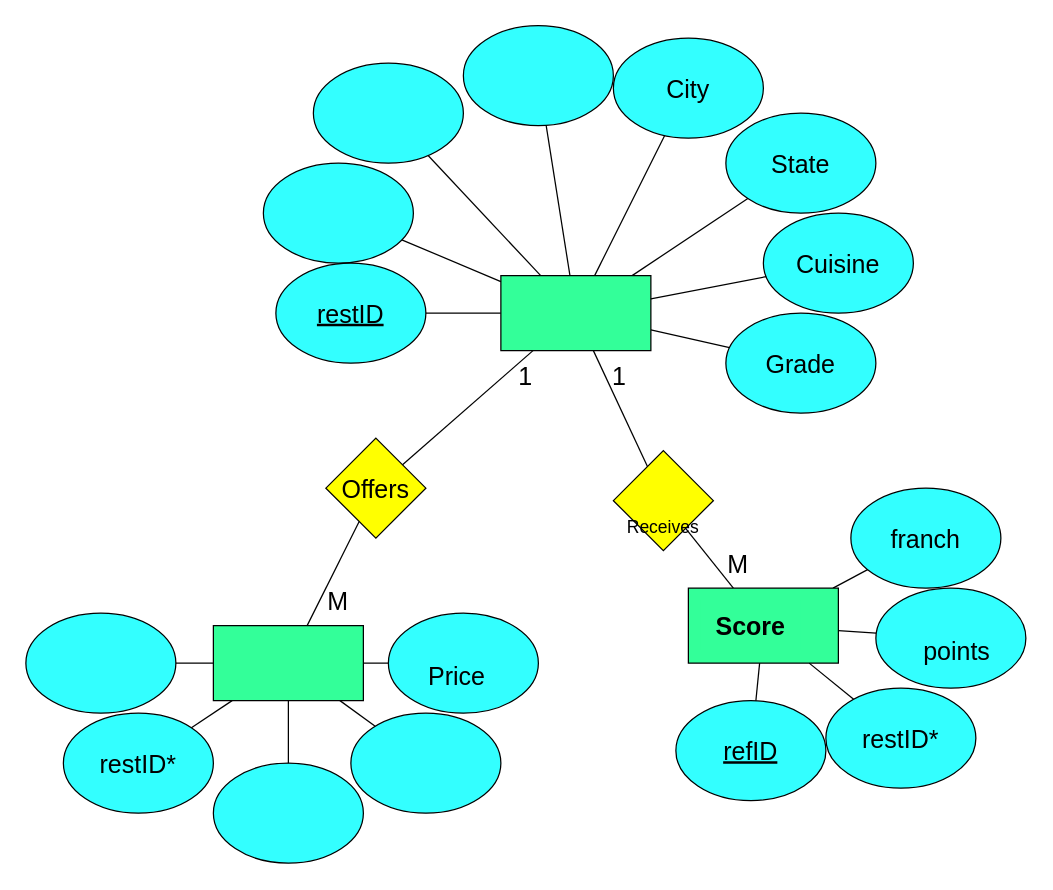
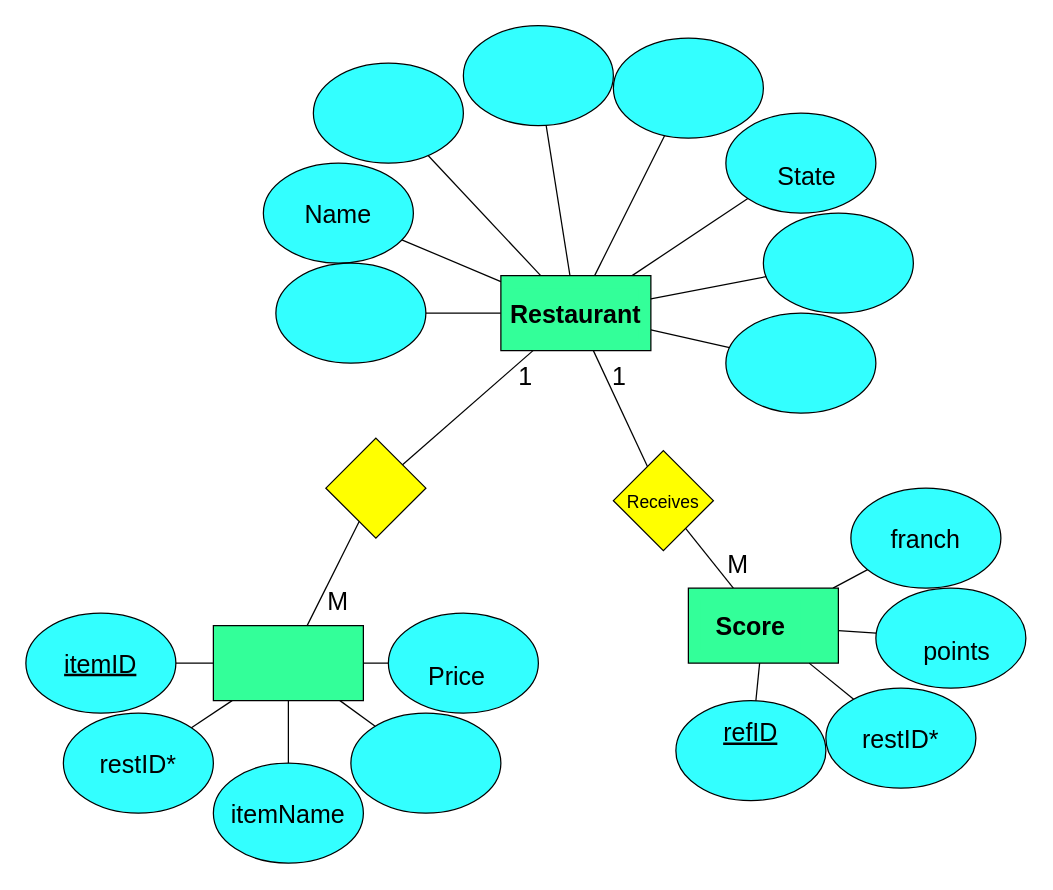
  <mxCell id="0" />
  <mxCell id="1" parent="0" />
  <mxCell id="2" value="" style="group" parent="1" vertex="1" connectable="0"><mxGeometry x="210" y="130" width="120" height="80" as="geometry" /></mxCell>
  <mxCell id="3" value="" style="ellipse;whiteSpace=wrap;html=1;fontSize=20;fillColor=#33FFFF;" parent="2" vertex="1"><mxGeometry width="120" height="80" as="geometry" /></mxCell>
+ <mxCell id="4" value="Name" style="text;html=1;strokeColor=none;fillColor=none;align=center;verticalAlign=middle;whiteSpace=wrap;rounded=0;fontSize=20;" parent="2" vertex="1"><mxGeometry x="10" y="20" width="100" height="40" as="geometry" /></mxCell>
  <mxCell id="5" value="" style="group" parent="1" vertex="1" connectable="0"><mxGeometry x="220" y="210" width="120" height="80" as="geometry" /></mxCell>
  <mxCell id="6" value="" style="ellipse;whiteSpace=wrap;html=1;fontSize=20;fillColor=#33FFFF;" parent="5" vertex="1"><mxGeometry width="120" height="80" as="geometry" /></mxCell>
- <mxCell id="7" value="&lt;u&gt;restID&lt;/u&gt;" style="text;html=1;strokeColor=none;fillColor=none;align=center;verticalAlign=middle;whiteSpace=wrap;rounded=0;fontSize=20;" parent="5" vertex="1"><mxGeometry x="10" y="20" width="100" height="40" as="geometry" /></mxCell>
  <mxCell id="8" value="" style="group" parent="1" vertex="1" connectable="0"><mxGeometry x="250" y="50" width="120" height="80" as="geometry" /></mxCell>
  <mxCell id="9" value="" style="ellipse;whiteSpace=wrap;html=1;fontSize=20;fillColor=#33FFFF;" parent="8" vertex="1"><mxGeometry width="120" height="80" as="geometry" /></mxCell>
  <mxCell id="10" value="" style="group" parent="1" vertex="1" connectable="0"><mxGeometry x="370" y="20" width="120" height="80" as="geometry" /></mxCell>
  <mxCell id="11" value="" style="ellipse;whiteSpace=wrap;html=1;fontSize=20;fillColor=#33FFFF;" parent="10" vertex="1"><mxGeometry width="120" height="80" as="geometry" /></mxCell>
  <mxCell id="12" value="" style="group" parent="1" vertex="1" connectable="0"><mxGeometry x="490" y="30" width="120" height="80" as="geometry" /></mxCell>
  <mxCell id="13" value="" style="ellipse;whiteSpace=wrap;html=1;fontSize=20;fillColor=#33FFFF;" parent="12" vertex="1"><mxGeometry width="120" height="80" as="geometry" /></mxCell>
- <mxCell id="14" value="City" style="text;html=1;strokeColor=none;fillColor=none;align=center;verticalAlign=middle;whiteSpace=wrap;rounded=0;fontSize=20;" parent="12" vertex="1"><mxGeometry x="10" y="20" width="100" height="40" as="geometry" /></mxCell>
  <mxCell id="15" value="" style="group" parent="1" vertex="1" connectable="0"><mxGeometry x="580" y="90" width="120" height="80" as="geometry" /></mxCell>
  <mxCell id="16" value="" style="ellipse;whiteSpace=wrap;html=1;fontSize=20;fillColor=#33FFFF;" parent="15" vertex="1"><mxGeometry width="120" height="80" as="geometry" /></mxCell>
- <mxCell id="17" value="State" style="text;html=1;strokeColor=none;fillColor=none;align=center;verticalAlign=middle;whiteSpace=wrap;rounded=0;fontSize=20;" parent="15" vertex="1"><mxGeometry x="10" y="20" width="100" height="40" as="geometry" /></mxCell>
+ <mxCell id="17" value="State" style="text;html=1;strokeColor=none;fillColor=none;align=center;verticalAlign=middle;whiteSpace=wrap;rounded=0;fontSize=20;" parent="15" vertex="1"><mxGeometry x="15" y="30" width="100" height="40" as="geometry" /></mxCell>
  <mxCell id="18" value="" style="group" parent="1" vertex="1" connectable="0"><mxGeometry x="580" y="250" width="120" height="80" as="geometry" /></mxCell>
  <mxCell id="19" value="" style="ellipse;whiteSpace=wrap;html=1;fontSize=20;fillColor=#33FFFF;" parent="18" vertex="1"><mxGeometry width="120" height="80" as="geometry" /></mxCell>
- <mxCell id="20" value="Grade" style="text;html=1;strokeColor=none;fillColor=none;align=center;verticalAlign=middle;whiteSpace=wrap;rounded=0;fontSize=20;" parent="18" vertex="1"><mxGeometry x="10" y="20" width="100" height="40" as="geometry" /></mxCell>
  <mxCell id="21" value="" style="endArrow=none;html=1;rounded=0;fontSize=20;" parent="1" source="73" target="6" edge="1"><mxGeometry width="50" height="50" relative="1" as="geometry"><mxPoint x="450" y="210" as="sourcePoint" /><mxPoint x="325" y="135" as="targetPoint" /></mxGeometry></mxCell>
  <mxCell id="22" value="" style="endArrow=none;html=1;rounded=0;fontSize=20;" parent="1" source="73" target="9" edge="1"><mxGeometry width="50" height="50" relative="1" as="geometry"><mxPoint x="455" y="230" as="sourcePoint" /><mxPoint x="438.974" y="197.947" as="targetPoint" /></mxGeometry></mxCell>
  <mxCell id="23" value="" style="endArrow=none;html=1;rounded=0;fontSize=20;" parent="1" source="11" target="73" edge="1"><mxGeometry width="50" height="50" relative="1" as="geometry"><mxPoint x="489.983" y="230" as="sourcePoint" /><mxPoint x="525.593" y="176.541" as="targetPoint" /></mxGeometry></mxCell>
  <mxCell id="24" value="" style="endArrow=none;html=1;rounded=0;fontSize=20;" parent="1" source="13" target="73" edge="1"><mxGeometry width="50" height="50" relative="1" as="geometry"><mxPoint x="575.605" y="226.881" as="sourcePoint" /><mxPoint x="530" y="241.25" as="targetPoint" /></mxGeometry></mxCell>
  <mxCell id="25" value="" style="endArrow=none;html=1;rounded=0;fontSize=20;" parent="1" source="73" target="16" edge="1"><mxGeometry width="50" height="50" relative="1" as="geometry"><mxPoint x="573.773" y="286.04" as="sourcePoint" /><mxPoint x="530" y="275" as="targetPoint" /></mxGeometry></mxCell>
  <mxCell id="26" value="" style="endArrow=none;html=1;rounded=0;fontSize=20;" parent="1" source="19" target="73" edge="1"><mxGeometry width="50" height="50" relative="1" as="geometry"><mxPoint x="494.548" y="290" as="sourcePoint" /><mxPoint x="531.274" y="334.882" as="targetPoint" /></mxGeometry></mxCell>
  <mxCell id="27" value="" style="group" parent="1" vertex="1" connectable="0"><mxGeometry x="260" y="350" width="80" height="80" as="geometry" /></mxCell>
  <mxCell id="28" value="" style="rhombus;whiteSpace=wrap;html=1;fontSize=20;fillColor=#FFFF00;" parent="27" vertex="1"><mxGeometry width="80" height="80" as="geometry" /></mxCell>
- <mxCell id="29" value="Offers" style="text;html=1;strokeColor=none;fillColor=none;align=center;verticalAlign=middle;whiteSpace=wrap;rounded=0;fontSize=20;" parent="27" vertex="1"><mxGeometry x="10" y="25" width="60" height="30" as="geometry" /></mxCell>
  <mxCell id="30" value="" style="endArrow=none;html=1;rounded=0;fontSize=20;" parent="1" source="73" target="28" edge="1"><mxGeometry width="50" height="50" relative="1" as="geometry"><mxPoint x="510" y="440" as="sourcePoint" /><mxPoint x="560" y="390" as="targetPoint" /></mxGeometry></mxCell>
  <mxCell id="31" value="" style="endArrow=none;html=1;rounded=0;fontSize=20;" parent="1" source="79" target="28" edge="1"><mxGeometry width="50" height="50" relative="1" as="geometry"><mxPoint x="230" y="450" as="sourcePoint" /><mxPoint x="260" y="400" as="targetPoint" /></mxGeometry></mxCell>
  <mxCell id="32" value="1" style="text;html=1;strokeColor=none;fillColor=none;align=center;verticalAlign=middle;whiteSpace=wrap;rounded=0;fontSize=20;" parent="1" vertex="1"><mxGeometry x="410" y="290" width="20" height="20" as="geometry" /></mxCell>
  <mxCell id="33" value="M" style="text;html=1;strokeColor=none;fillColor=none;align=center;verticalAlign=middle;whiteSpace=wrap;rounded=0;fontSize=20;" parent="1" vertex="1"><mxGeometry x="260" y="470" width="20" height="20" as="geometry" /></mxCell>
  <mxCell id="34" value="" style="group" parent="1" vertex="1" connectable="0"><mxGeometry x="20" y="490" width="120" height="80" as="geometry" /></mxCell>
  <mxCell id="35" value="" style="ellipse;whiteSpace=wrap;html=1;fontSize=20;fillColor=#33FFFF;" parent="34" vertex="1"><mxGeometry width="120" height="80" as="geometry" /></mxCell>
+ <mxCell id="36" value="&lt;u&gt;itemID&lt;/u&gt;" style="text;html=1;strokeColor=none;fillColor=none;align=center;verticalAlign=middle;whiteSpace=wrap;rounded=0;fontSize=20;" parent="34" vertex="1"><mxGeometry x="10" y="20" width="100" height="40" as="geometry" /></mxCell>
  <mxCell id="37" value="" style="group" parent="1" vertex="1" connectable="0"><mxGeometry x="170" y="610" width="120" height="80" as="geometry" /></mxCell>
  <mxCell id="38" value="" style="ellipse;whiteSpace=wrap;html=1;fontSize=20;fillColor=#33FFFF;" parent="37" vertex="1"><mxGeometry width="120" height="80" as="geometry" /></mxCell>
+ <mxCell id="39" value="itemName" style="text;html=1;strokeColor=none;fillColor=none;align=center;verticalAlign=middle;whiteSpace=wrap;rounded=0;fontSize=20;" parent="37" vertex="1"><mxGeometry x="10" y="20" width="100" height="40" as="geometry" /></mxCell>
  <mxCell id="40" value="" style="group" parent="1" vertex="1" connectable="0"><mxGeometry x="50" y="570" width="120" height="80" as="geometry" /></mxCell>
  <mxCell id="41" value="" style="ellipse;whiteSpace=wrap;html=1;fontSize=20;fillColor=#33FFFF;" parent="40" vertex="1"><mxGeometry width="120" height="80" as="geometry" /></mxCell>
  <mxCell id="42" value="restID*" style="text;html=1;strokeColor=none;fillColor=none;align=center;verticalAlign=middle;whiteSpace=wrap;rounded=0;fontSize=20;" parent="40" vertex="1"><mxGeometry x="10" y="20" width="100" height="40" as="geometry" /></mxCell>
  <mxCell id="43" value="" style="group" parent="1" vertex="1" connectable="0"><mxGeometry x="280" y="570" width="120" height="80" as="geometry" /></mxCell>
  <mxCell id="44" value="" style="ellipse;whiteSpace=wrap;html=1;fontSize=20;fillColor=#33FFFF;" parent="43" vertex="1"><mxGeometry width="120" height="80" as="geometry" /></mxCell>
  <mxCell id="45" value="" style="group" parent="1" vertex="1" connectable="0"><mxGeometry x="310" y="490" width="120" height="80" as="geometry" /></mxCell>
  <mxCell id="46" value="" style="ellipse;whiteSpace=wrap;html=1;fontSize=20;fillColor=#33FFFF;" parent="45" vertex="1"><mxGeometry width="120" height="80" as="geometry" /></mxCell>
  <mxCell id="47" value="Price" style="text;html=1;strokeColor=none;fillColor=none;align=center;verticalAlign=middle;whiteSpace=wrap;rounded=0;fontSize=20;" parent="45" vertex="1"><mxGeometry x="5" y="30" width="100" height="40" as="geometry" /></mxCell>
  <mxCell id="48" value="" style="endArrow=none;html=1;rounded=0;fontSize=20;" parent="1" source="35" target="79" edge="1"><mxGeometry width="50" height="50" relative="1" as="geometry"><mxPoint x="140" y="480" as="sourcePoint" /><mxPoint x="150" y="480" as="targetPoint" /></mxGeometry></mxCell>
  <mxCell id="49" value="" style="endArrow=none;html=1;rounded=0;fontSize=20;" parent="1" source="79" target="41" edge="1"><mxGeometry width="50" height="50" relative="1" as="geometry"><mxPoint x="185" y="560" as="sourcePoint" /><mxPoint x="180" y="540" as="targetPoint" /></mxGeometry></mxCell>
  <mxCell id="50" value="" style="endArrow=none;html=1;rounded=0;fontSize=20;" parent="1" source="79" target="38" edge="1"><mxGeometry width="50" height="50" relative="1" as="geometry"><mxPoint x="230" y="560" as="sourcePoint" /><mxPoint x="162.426" y="591.716" as="targetPoint" /></mxGeometry></mxCell>
  <mxCell id="51" value="" style="endArrow=none;html=1;rounded=0;fontSize=20;" parent="1" source="79" target="44" edge="1"><mxGeometry width="50" height="50" relative="1" as="geometry"><mxPoint x="271.25" y="560" as="sourcePoint" /><mxPoint x="240" y="620" as="targetPoint" /></mxGeometry></mxCell>
  <mxCell id="52" value="" style="endArrow=none;html=1;rounded=0;fontSize=20;" parent="1" source="79" target="46" edge="1"><mxGeometry width="50" height="50" relative="1" as="geometry"><mxPoint x="350" y="470" as="sourcePoint" /><mxPoint x="309.457" y="590.514" as="targetPoint" /></mxGeometry></mxCell>
  <mxCell id="53" value="" style="group" parent="1" vertex="1" connectable="0"><mxGeometry x="540" y="560" width="120" height="80" as="geometry" /></mxCell>
  <mxCell id="54" value="" style="ellipse;whiteSpace=wrap;html=1;fontSize=20;fillColor=#33FFFF;" parent="53" vertex="1"><mxGeometry width="120" height="80" as="geometry" /></mxCell>
- <mxCell id="55" value="&lt;u&gt;refID&lt;/u&gt;" style="text;html=1;strokeColor=none;fillColor=none;align=center;verticalAlign=middle;whiteSpace=wrap;rounded=0;fontSize=20;" parent="53" vertex="1"><mxGeometry x="10" y="20" width="100" height="40" as="geometry" /></mxCell>
+ <mxCell id="55" value="&lt;u&gt;refID&lt;/u&gt;" style="text;html=1;strokeColor=none;fillColor=none;align=center;verticalAlign=middle;whiteSpace=wrap;rounded=0;fontSize=20;" parent="53" vertex="1"><mxGeometry x="10" y="5" width="100" height="40" as="geometry" /></mxCell>
  <mxCell id="56" value="" style="group" parent="1" vertex="1" connectable="0"><mxGeometry x="700" y="470" width="120" height="80" as="geometry" /></mxCell>
  <mxCell id="57" value="" style="ellipse;whiteSpace=wrap;html=1;fontSize=20;fillColor=#33FFFF;" parent="56" vertex="1"><mxGeometry width="120" height="80" as="geometry" /></mxCell>
  <mxCell id="58" value="points" style="text;html=1;strokeColor=none;fillColor=none;align=center;verticalAlign=middle;whiteSpace=wrap;rounded=0;fontSize=20;" parent="56" vertex="1"><mxGeometry x="15" y="30" width="100" height="40" as="geometry" /></mxCell>
  <mxCell id="59" value="" style="group" parent="1" vertex="1" connectable="0"><mxGeometry x="680" y="390" width="120" height="80" as="geometry" /></mxCell>
  <mxCell id="60" value="" style="ellipse;whiteSpace=wrap;html=1;fontSize=20;fillColor=#33FFFF;" parent="59" vertex="1"><mxGeometry width="120" height="80" as="geometry" /></mxCell>
  <mxCell id="61" value="franch" style="text;html=1;strokeColor=none;fillColor=none;align=center;verticalAlign=middle;whiteSpace=wrap;rounded=0;fontSize=20;" parent="59" vertex="1"><mxGeometry x="10" y="20" width="100" height="40" as="geometry" /></mxCell>
  <mxCell id="62" value="" style="endArrow=none;html=1;rounded=0;fontSize=20;" parent="1" source="54" target="76" edge="1"><mxGeometry width="50" height="50" relative="1" as="geometry"><mxPoint x="600" y="430" as="sourcePoint" /><mxPoint x="600" y="530" as="targetPoint" /></mxGeometry></mxCell>
  <mxCell id="63" value="" style="endArrow=none;html=1;rounded=0;fontSize=20;" parent="1" source="57" target="76" edge="1"><mxGeometry width="50" height="50" relative="1" as="geometry"><mxPoint x="610" y="570" as="sourcePoint" /><mxPoint x="645" y="530" as="targetPoint" /></mxGeometry></mxCell>
  <mxCell id="64" value="" style="endArrow=none;html=1;rounded=0;fontSize=20;" parent="1" source="60" target="76" edge="1"><mxGeometry width="50" height="50" relative="1" as="geometry"><mxPoint x="687.63" y="561.678" as="sourcePoint" /><mxPoint x="720" y="420" as="targetPoint" /></mxGeometry></mxCell>
  <mxCell id="65" value="" style="group" parent="1" vertex="1" connectable="0"><mxGeometry x="490" y="360" width="80" height="80" as="geometry" /></mxCell>
  <mxCell id="66" value="" style="rhombus;whiteSpace=wrap;html=1;fontSize=20;fillColor=#FFFF00;" parent="65" vertex="1"><mxGeometry width="80" height="80" as="geometry" /></mxCell>
- <mxCell id="67" value="&lt;font style=&quot;font-size: 14px;&quot;&gt;Receives&lt;/font&gt;" style="text;html=1;strokeColor=none;fillColor=none;align=center;verticalAlign=middle;whiteSpace=wrap;rounded=0;fontSize=20;" parent="65" vertex="1"><mxGeometry x="10" y="40" width="60" height="35" as="geometry" /></mxCell>
+ <mxCell id="67" value="&lt;font style=&quot;font-size: 14px;&quot;&gt;Receives&lt;/font&gt;" style="text;html=1;strokeColor=none;fillColor=none;align=center;verticalAlign=middle;whiteSpace=wrap;rounded=0;fontSize=20;" parent="65" vertex="1"><mxGeometry x="10" y="20" width="60" height="35" as="geometry" /></mxCell>
  <mxCell id="68" value="" style="endArrow=none;html=1;rounded=0;fontSize=14;" parent="1" source="73" target="66" edge="1"><mxGeometry width="50" height="50" relative="1" as="geometry"><mxPoint x="540" y="350" as="sourcePoint" /><mxPoint x="590" y="300" as="targetPoint" /></mxGeometry></mxCell>
  <mxCell id="69" value="" style="endArrow=none;html=1;rounded=0;fontSize=14;" parent="1" source="66" target="76" edge="1"><mxGeometry width="50" height="50" relative="1" as="geometry"><mxPoint x="484" y="290" as="sourcePoint" /><mxPoint x="579" y="470" as="targetPoint" /></mxGeometry></mxCell>
  <mxCell id="70" value="1" style="text;html=1;strokeColor=none;fillColor=none;align=center;verticalAlign=middle;whiteSpace=wrap;rounded=0;fontSize=20;" parent="1" vertex="1"><mxGeometry x="480" y="290" width="30" height="20" as="geometry" /></mxCell>
  <mxCell id="71" value="M" style="text;html=1;strokeColor=none;fillColor=none;align=center;verticalAlign=middle;whiteSpace=wrap;rounded=0;fontSize=20;" parent="1" vertex="1"><mxGeometry x="580" y="440" width="20" height="20" as="geometry" /></mxCell>
  <mxCell id="72" value="" style="group" parent="1" vertex="1" connectable="0"><mxGeometry x="400" y="220" width="120" height="60" as="geometry" /></mxCell>
  <mxCell id="73" value="" style="rounded=0;whiteSpace=wrap;html=1;fillColor=#33FF99;" parent="72" vertex="1"><mxGeometry width="120" height="60" as="geometry" /></mxCell>
+ <mxCell id="74" value="&lt;b&gt;&lt;font style=&quot;font-size: 20px;&quot;&gt;Restaurant&lt;/font&gt;&lt;/b&gt;" style="text;html=1;strokeColor=none;fillColor=#33FF99;align=center;verticalAlign=middle;whiteSpace=wrap;rounded=0;" parent="72" vertex="1"><mxGeometry x="10" y="10" width="100" height="40" as="geometry" /></mxCell>
  <mxCell id="75" value="" style="group" parent="1" vertex="1" connectable="0"><mxGeometry x="550" y="470" width="120" height="60" as="geometry" /></mxCell>
  <mxCell id="76" value="" style="rounded=0;whiteSpace=wrap;html=1;fillColor=#33FF99;" parent="75" vertex="1"><mxGeometry width="120" height="60" as="geometry" /></mxCell>
  <mxCell id="77" value="&lt;span style=&quot;font-size: 20px;&quot;&gt;&lt;b&gt;Score&lt;/b&gt;&lt;/span&gt;" style="text;html=1;strokeColor=none;fillColor=#33FF99;align=center;verticalAlign=middle;whiteSpace=wrap;rounded=0;" parent="75" vertex="1"><mxGeometry x="10" y="10" width="80" height="40" as="geometry" /></mxCell>
  <mxCell id="78" value="" style="group" parent="1" vertex="1" connectable="0"><mxGeometry x="170" y="500" width="120" height="60" as="geometry" /></mxCell>
  <mxCell id="79" value="" style="rounded=0;whiteSpace=wrap;html=1;fillColor=#33FF99;" parent="78" vertex="1"><mxGeometry width="120" height="60" as="geometry" /></mxCell>
  <mxCell id="80" value="" style="group" parent="1" vertex="1" connectable="0"><mxGeometry x="660" y="550" width="120" height="80" as="geometry" /></mxCell>
  <mxCell id="81" value="" style="ellipse;whiteSpace=wrap;html=1;fontSize=20;fillColor=#33FFFF;" parent="80" vertex="1"><mxGeometry width="120" height="80" as="geometry" /></mxCell>
  <mxCell id="82" value="restID*" style="text;html=1;strokeColor=none;fillColor=none;align=center;verticalAlign=middle;whiteSpace=wrap;rounded=0;fontSize=20;" parent="80" vertex="1"><mxGeometry x="10" y="20" width="100" height="40" as="geometry" /></mxCell>
  <mxCell id="83" value="" style="endArrow=none;html=1;rounded=0;fontSize=14;fontColor=#33FF99;" parent="1" source="81" target="76" edge="1"><mxGeometry width="50" height="50" relative="1" as="geometry"><mxPoint x="690" y="700" as="sourcePoint" /><mxPoint x="740" y="650" as="targetPoint" /></mxGeometry></mxCell>
  <mxCell id="84" value="" style="group" parent="1" vertex="1" connectable="0"><mxGeometry x="610" y="170" width="120" height="80" as="geometry" /></mxCell>
  <mxCell id="85" value="" style="ellipse;whiteSpace=wrap;html=1;fontSize=20;fillColor=#33FFFF;" parent="84" vertex="1"><mxGeometry width="120" height="80" as="geometry" /></mxCell>
- <mxCell id="86" value="Cuisine" style="text;html=1;strokeColor=none;fillColor=none;align=center;verticalAlign=middle;whiteSpace=wrap;rounded=0;fontSize=20;" parent="84" vertex="1"><mxGeometry x="10" y="20" width="100" height="40" as="geometry" /></mxCell>
  <mxCell id="87" value="" style="endArrow=none;html=1;rounded=0;" parent="1" source="85" target="73" edge="1"><mxGeometry width="50" height="50" relative="1" as="geometry"><mxPoint x="800" y="170" as="sourcePoint" /><mxPoint x="850" y="120" as="targetPoint" /></mxGeometry></mxCell>
  <mxCell id="88" value="" style="endArrow=none;html=1;" parent="1" source="73" target="3" edge="1"><mxGeometry width="50" height="50" relative="1" as="geometry"><mxPoint x="370" y="280" as="sourcePoint" /><mxPoint x="440" y="330" as="targetPoint" /></mxGeometry></mxCell>
